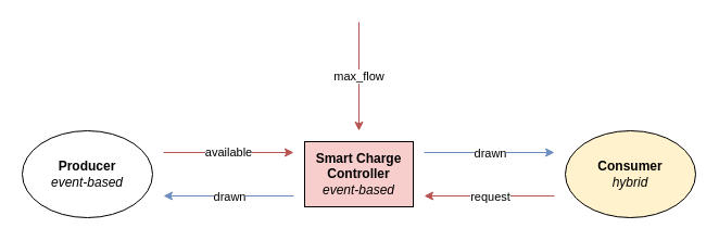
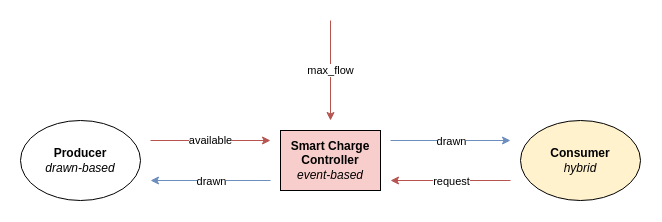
  <mxCell id="0" />
  <mxCell id="1" parent="0" />
- <mxCell id="2" value="&lt;b&gt;Producer&lt;/b&gt;&lt;br&gt;&lt;i&gt;event-based&lt;/i&gt;" style="ellipse;whiteSpace=wrap;html=1;" parent="1" vertex="1"><mxGeometry x="20" y="120" width="120" height="80" as="geometry" /></mxCell>
+ <mxCell id="2" value="&lt;b&gt;Producer&lt;/b&gt;&lt;br&gt;&lt;i&gt;drawn-based&lt;/i&gt;" style="ellipse;whiteSpace=wrap;html=1;" parent="1" vertex="1"><mxGeometry x="20" y="120" width="120" height="80" as="geometry" /></mxCell>
  <mxCell id="3" value="&lt;b&gt;Smart Charge Controller&lt;/b&gt;&lt;br&gt;&lt;i&gt;event-based&lt;/i&gt;" style="rounded=0;whiteSpace=wrap;html=1;fillColor=#f8cecc;" parent="1" vertex="1"><mxGeometry x="280" y="130" width="100" height="60" as="geometry" /></mxCell>
  <mxCell id="4" value="&lt;b&gt;Consumer&lt;/b&gt;&lt;br&gt;&lt;i&gt;hybrid&lt;/i&gt;" style="ellipse;whiteSpace=wrap;html=1;fillColor=#fff2cc;" parent="1" vertex="1"><mxGeometry x="520" y="120" width="120" height="80" as="geometry" /></mxCell>
  <mxCell id="5" value="max_flow" style="endArrow=classic;html=1;rounded=0;fillColor=#f8cecc;strokeColor=#b85450;" parent="1" edge="1"><mxGeometry relative="1" as="geometry"><mxPoint x="330" y="20" as="sourcePoint" /><mxPoint x="330" y="120" as="targetPoint" /><mxPoint as="offset" /></mxGeometry></mxCell>
  <mxCell id="6" value="available" style="endArrow=classic;rounded=0;spacingLeft=0;html=1;verticalAlign=middle;horizontal=1;fillColor=#f8cecc;strokeColor=#b85450;" parent="1" edge="1"><mxGeometry relative="1" as="geometry"><mxPoint x="150" y="140" as="sourcePoint" /><mxPoint x="270" y="140" as="targetPoint" /><Array as="points" /><mxPoint as="offset" /></mxGeometry></mxCell>
  <mxCell id="7" value="" style="endArrow=classic;html=1;rounded=0;fillColor=#dae8fc;strokeColor=#6c8ebf;" parent="1" edge="1"><mxGeometry relative="1" as="geometry"><mxPoint x="390" y="140" as="sourcePoint" /><mxPoint x="510" y="140" as="targetPoint" /></mxGeometry></mxCell>
  <mxCell id="8" value="drawn" style="edgeLabel;resizable=0;html=1;align=center;verticalAlign=middle;" parent="7" connectable="0" vertex="1"><mxGeometry relative="1" as="geometry" /></mxCell>
  <mxCell id="9" value="" style="endArrow=classic;html=1;rounded=0;fillColor=#f8cecc;strokeColor=#b85450;" parent="1" edge="1"><mxGeometry relative="1" as="geometry"><mxPoint x="510" y="180" as="sourcePoint" /><mxPoint x="390" y="180" as="targetPoint" /></mxGeometry></mxCell>
  <mxCell id="10" value="request" style="edgeLabel;resizable=0;html=1;align=center;verticalAlign=middle;" parent="9" connectable="0" vertex="1"><mxGeometry relative="1" as="geometry" /></mxCell>
  <mxCell id="11" value="" style="endArrow=classic;html=1;rounded=0;fillColor=#dae8fc;strokeColor=#6c8ebf;" parent="1" edge="1"><mxGeometry relative="1" as="geometry"><mxPoint x="270" y="180" as="sourcePoint" /><mxPoint x="150" y="180" as="targetPoint" /></mxGeometry></mxCell>
  <mxCell id="12" value="drawn" style="edgeLabel;resizable=0;html=1;align=center;verticalAlign=middle;" parent="11" connectable="0" vertex="1"><mxGeometry relative="1" as="geometry" /></mxCell>
